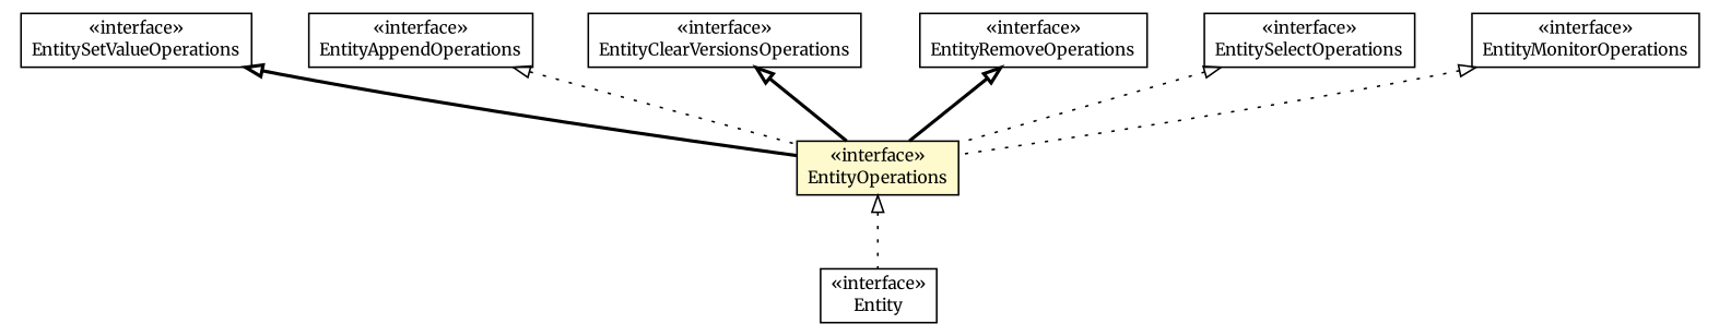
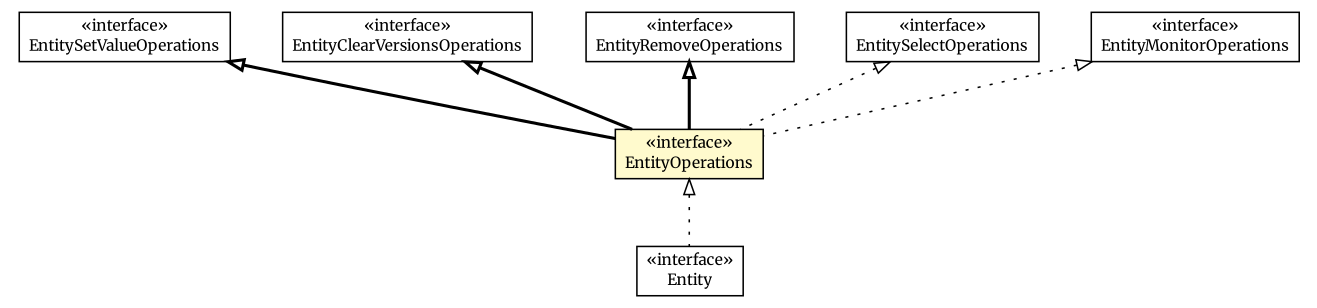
  digraph {
    fontname=Merriweather
    nodesep=0.25
    ranksep=0.5
    node [fontcolor=black fontname=Merriweather fontsize=10.0 shape=plaintext]
    edge [arrowtail=empty dir=back fontname=Merriweather fontsize=10 headport=p labelfontname=arial labelfontsize=10 style=dotted tailport=p]
    n1 [label=<<table title="io.nextweb.operations.entity.EntitySetValueOperations" border="0" cellborder="1" cellspacing="0" cellpadding="2" port="p" href="./entity/EntitySetValueOperations.html"> 		<tr><td><table border="0" cellspacing="0" cellpadding="1"> <tr><td align="center" balign="center"> &#171;interface&#187; </td></tr> <tr><td align="center" balign="center"> EntitySetValueOperations </td></tr> 		</table></td></tr> 		</table>>]
    n2 [label=<<table title="io.nextweb.operations.EntityOperations" border="0" cellborder="1" cellspacing="0" cellpadding="2" port="p" bgcolor="lemonChiffon" href="./EntityOperations.html"> 		<tr><td><table border="0" cellspacing="0" cellpadding="1"> <tr><td align="center" balign="center"> &#171;interface&#187; </td></tr> <tr><td align="center" balign="center"> EntityOperations </td></tr> 		</table></td></tr> 		</table>>]
    n3 [label=<<table title="io.nextweb.Entity" border="0" cellborder="1" cellspacing="0" cellpadding="2" port="p" href="../Entity.html"> 		<tr><td><table border="0" cellspacing="0" cellpadding="1"> <tr><td align="center" balign="center"> &#171;interface&#187; </td></tr> <tr><td align="center" balign="center"> Entity </td></tr> 		</table></td></tr> 		</table>>]
-   n4 [label=<<table title="io.nextweb.operations.entity.EntityAppendOperations" border="0" cellborder="1" cellspacing="0" cellpadding="2" port="p" href="./entity/EntityAppendOperations.html"> 		<tr><td><table border="0" cellspacing="0" cellpadding="1"> <tr><td align="center" balign="center"> &#171;interface&#187; </td></tr> <tr><td align="center" balign="center"> EntityAppendOperations </td></tr> 		</table></td></tr> 		</table>>]
    n5 [label=<<table title="io.nextweb.operations.entity.EntityClearVersionsOperations" border="0" cellborder="1" cellspacing="0" cellpadding="2" port="p" href="./entity/EntityClearVersionsOperations.html"> 		<tr><td><table border="0" cellspacing="0" cellpadding="1"> <tr><td align="center" balign="center"> &#171;interface&#187; </td></tr> <tr><td align="center" balign="center"> EntityClearVersionsOperations </td></tr> 		</table></td></tr> 		</table>>]
    n6 [label=<<table title="io.nextweb.operations.entity.EntityRemoveOperations" border="0" cellborder="1" cellspacing="0" cellpadding="2" port="p" href="./entity/EntityRemoveOperations.html"> 		<tr><td><table border="0" cellspacing="0" cellpadding="1"> <tr><td align="center" balign="center"> &#171;interface&#187; </td></tr> <tr><td align="center" balign="center"> EntityRemoveOperations </td></tr> 		</table></td></tr> 		</table>>]
    n7 [label=<<table title="io.nextweb.operations.entity.EntitySelectOperations" border="0" cellborder="1" cellspacing="0" cellpadding="2" port="p" href="./entity/EntitySelectOperations.html"> 		<tr><td><table border="0" cellspacing="0" cellpadding="1"> <tr><td align="center" balign="center"> &#171;interface&#187; </td></tr> <tr><td align="center" balign="center"> EntitySelectOperations </td></tr> 		</table></td></tr> 		</table>>]
    n8 [label=<<table title="io.nextweb.operations.EntityMonitorOperations" border="0" cellborder="1" cellspacing="0" cellpadding="2" port="p" href="./EntityMonitorOperations.html"> 		<tr><td><table border="0" cellspacing="0" cellpadding="1"> <tr><td align="center" balign="center"> &#171;interface&#187; </td></tr> <tr><td align="center" balign="center"> EntityMonitorOperations </td></tr> 		</table></td></tr> 		</table>>]
    n1 -> n2 [style=bold]
    n2 -> n3
-   n4 -> n2
    n5 -> n2 [style=bold]
    n6 -> n2 [style=bold]
    n7 -> n2
    n8 -> n2
  }
